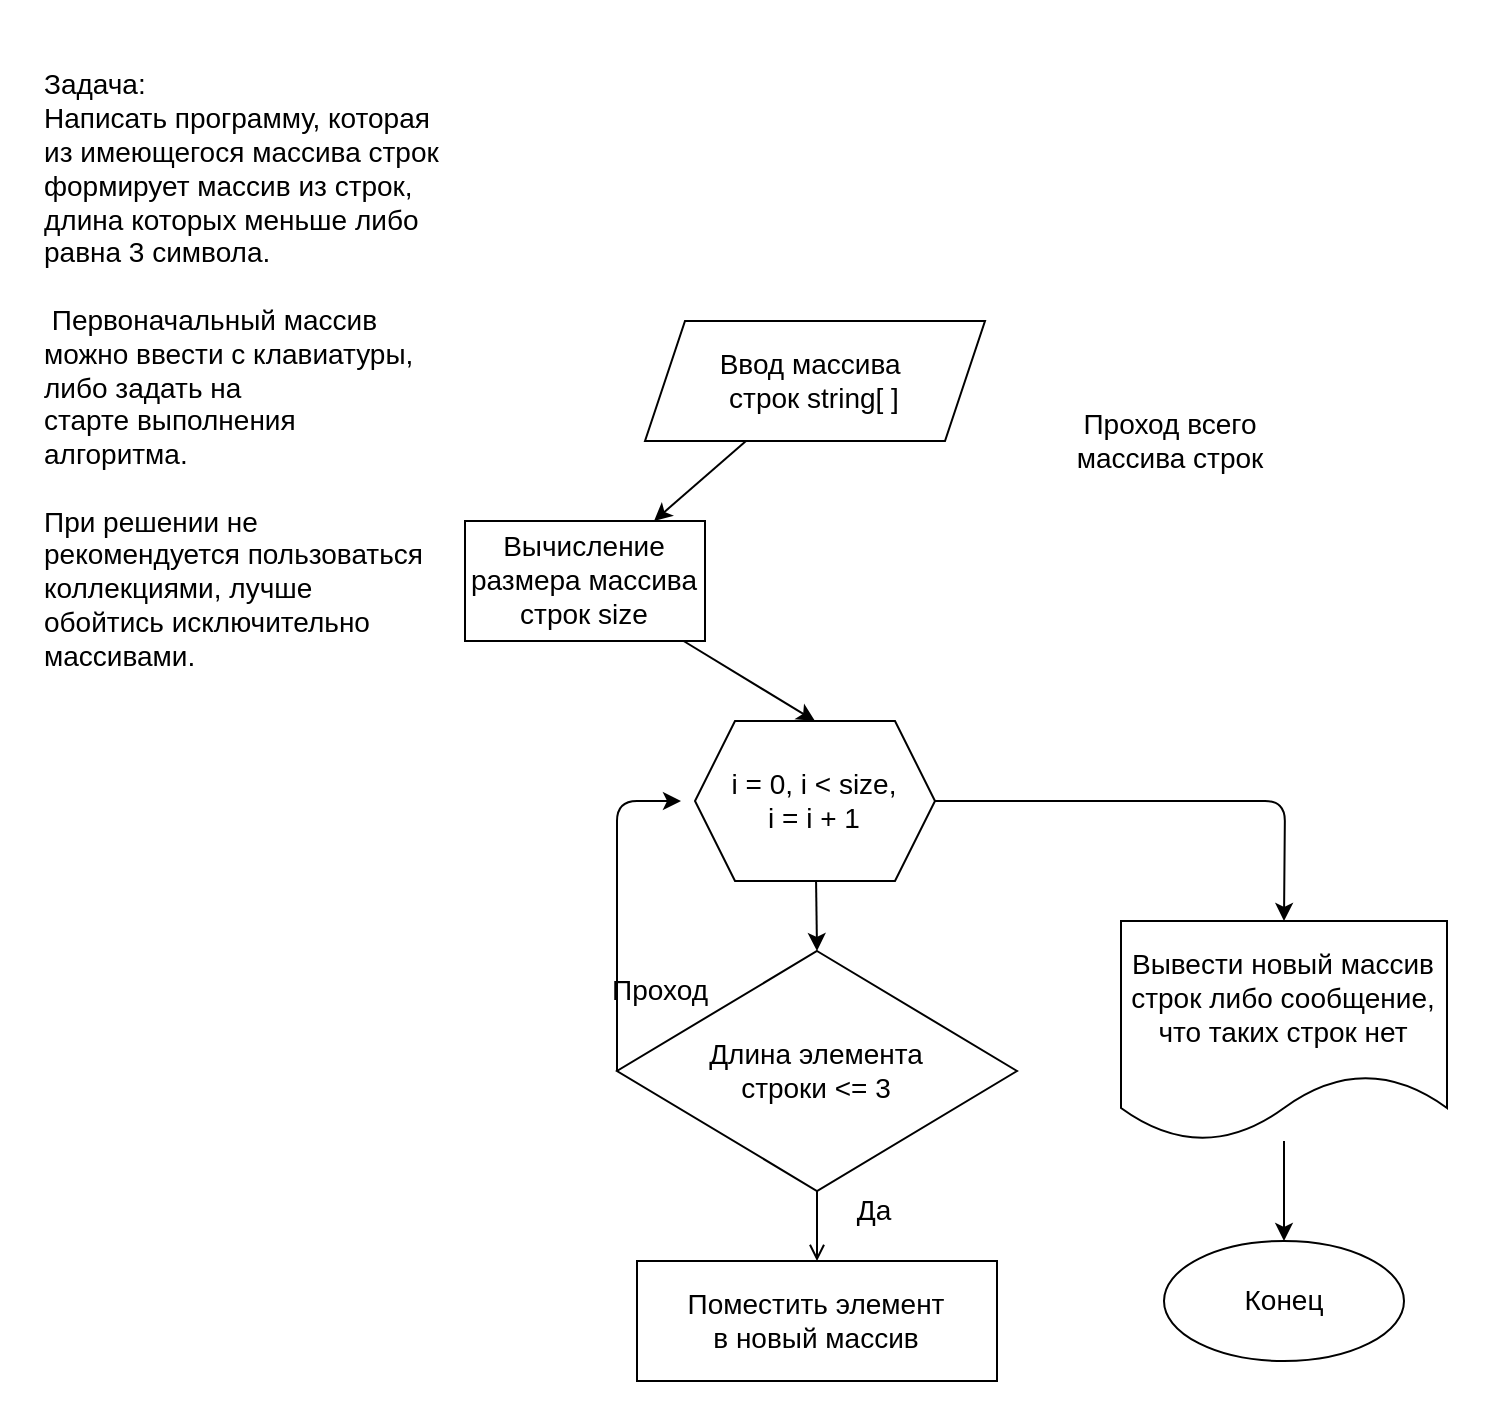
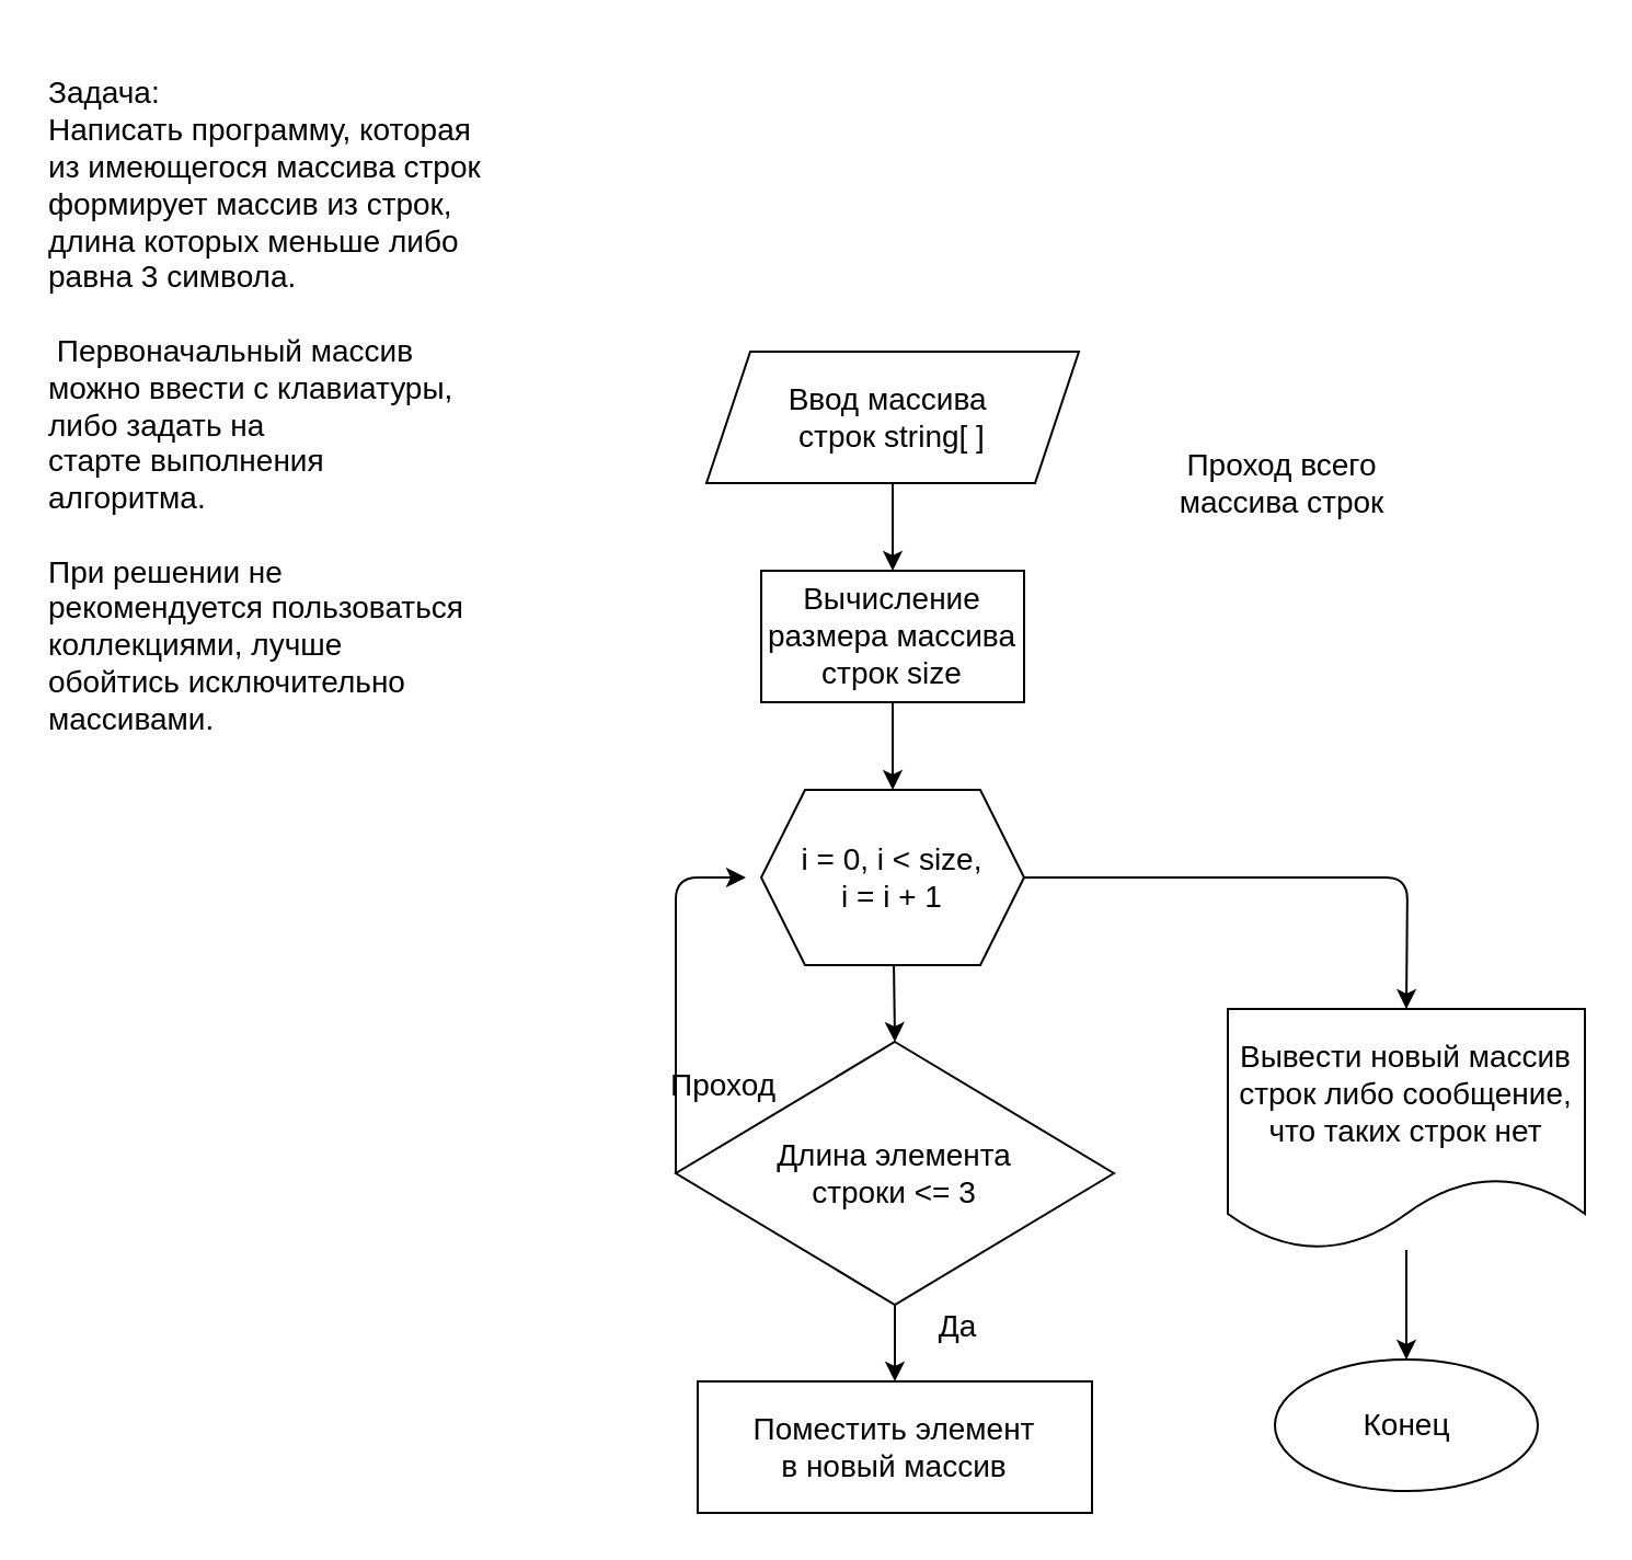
  <mxCell id="0" />
  <mxCell id="1" parent="0" />
  <mxCell id="2" value="&lt;div style=&quot;font-size: 14px;&quot;&gt;Задача:&amp;nbsp;&lt;/div&gt;&lt;div style=&quot;font-size: 14px;&quot;&gt;Написать программу, которая из имеющегося массива строк формирует массив из строк, длина которых&amp;nbsp;&lt;span style=&quot;font-size: 14px;&quot;&gt;меньше либо равна 3 символа.&lt;/span&gt;&lt;/div&gt;&lt;div style=&quot;font-size: 14px;&quot;&gt;&lt;span style=&quot;font-size: 14px;&quot;&gt;&lt;br style=&quot;font-size: 14px;&quot;&gt;&lt;/span&gt;&lt;/div&gt;&lt;div style=&quot;font-size: 14px;&quot;&gt;&lt;span style=&quot;font-size: 14px;&quot;&gt;&amp;nbsp;Первоначальный массив можно ввести с клавиатуры, либо задать на старте&amp;nbsp;&lt;/span&gt;&lt;span style=&quot;font-size: 14px;&quot;&gt;выполнения алгоритма.&amp;nbsp;&lt;/span&gt;&lt;/div&gt;&lt;div style=&quot;font-size: 14px;&quot;&gt;&lt;span style=&quot;font-size: 14px;&quot;&gt;&lt;br style=&quot;font-size: 14px;&quot;&gt;&lt;/span&gt;&lt;/div&gt;&lt;div style=&quot;font-size: 14px;&quot;&gt;&lt;span style=&quot;font-size: 14px;&quot;&gt;При решении не рекомендуется пользоваться коллекциями, лучше обойтись&amp;nbsp;&lt;/span&gt;&lt;span style=&quot;font-size: 14px;&quot;&gt;исключительно массивами.&lt;/span&gt;&lt;/div&gt;" style="text;html=1;strokeColor=none;fillColor=none;align=left;verticalAlign=middle;whiteSpace=wrap;rounded=0;fontSize=14;" parent="1" vertex="1"><mxGeometry x="20" y="20" width="200" height="330" as="geometry" /></mxCell>
  <mxCell id="3" value="" style="edgeStyle=none;html=1;fontSize=14;" edge="1" parent="1" source="4" target="14"><mxGeometry relative="1" as="geometry" /></mxCell>
  <mxCell id="4" value="&lt;div&gt;&lt;span&gt;Ввод массива&amp;nbsp;&lt;/span&gt;&lt;/div&gt;&lt;div&gt;&lt;span&gt;строк string[ ]&lt;/span&gt;&lt;/div&gt;" style="shape=parallelogram;perimeter=parallelogramPerimeter;whiteSpace=wrap;html=1;fixedSize=1;fontSize=14;" parent="1" vertex="1"><mxGeometry x="322" y="160" width="170" height="60" as="geometry" /></mxCell>
- <mxCell id="5" style="edgeStyle=none;html=1;exitX=0.5;exitY=1;exitDx=0;exitDy=0;entryX=0.5;entryY=0;entryDx=0;entryDy=0;fontSize=14;endArrow=open;" edge="1" parent="1" source="7" target="8"><mxGeometry relative="1" as="geometry" /></mxCell>
+ <mxCell id="5" style="edgeStyle=none;html=1;exitX=0.5;exitY=1;exitDx=0;exitDy=0;entryX=0.5;entryY=0;entryDx=0;entryDy=0;fontSize=14;" edge="1" parent="1" source="7" target="8"><mxGeometry relative="1" as="geometry" /></mxCell>
  <mxCell id="6" style="edgeStyle=none;html=1;fontSize=14;exitX=0;exitY=0.5;exitDx=0;exitDy=0;" edge="1" parent="1" source="7"><mxGeometry relative="1" as="geometry"><mxPoint x="340" y="400" as="targetPoint" /><Array as="points"><mxPoint x="308" y="400" /></Array></mxGeometry></mxCell>
  <mxCell id="7" value="Длина элемента &lt;br&gt;строки &amp;lt;= 3" style="rhombus;whiteSpace=wrap;html=1;fontSize=14;" parent="1" vertex="1"><mxGeometry x="308" y="475" width="200" height="120" as="geometry" /></mxCell>
  <mxCell id="8" value="Поместить элемент&lt;br&gt;в новый массив" style="whiteSpace=wrap;html=1;fontSize=14;" parent="1" vertex="1"><mxGeometry x="318" y="630" width="180" height="60" as="geometry" /></mxCell>
  <mxCell id="9" style="edgeStyle=none;html=1;entryX=0.5;entryY=0;entryDx=0;entryDy=0;fontSize=14;" edge="1" parent="1" source="11" target="7"><mxGeometry relative="1" as="geometry" /></mxCell>
  <mxCell id="10" value="" style="edgeStyle=none;html=1;fontSize=14;exitX=1;exitY=0.5;exitDx=0;exitDy=0;entryX=0.5;entryY=0;entryDx=0;entryDy=0;" edge="1" parent="1" source="11" target="18"><mxGeometry relative="1" as="geometry"><Array as="points"><mxPoint x="642" y="400" /></Array></mxGeometry></mxCell>
  <mxCell id="11" value="i = 0, i &amp;lt; size,&lt;br&gt;i = i + 1" style="shape=hexagon;perimeter=hexagonPerimeter2;whiteSpace=wrap;html=1;fixedSize=1;fontSize=14;" vertex="1" parent="1"><mxGeometry x="347" y="360" width="120" height="80" as="geometry" /></mxCell>
  <mxCell id="12" value="Проход всего массива строк" style="text;html=1;strokeColor=none;fillColor=none;align=center;verticalAlign=middle;whiteSpace=wrap;rounded=0;fontSize=14;" vertex="1" parent="1"><mxGeometry x="530" y="180" width="110" height="80" as="geometry" /></mxCell>
  <mxCell id="13" style="edgeStyle=none;html=1;entryX=0.5;entryY=0;entryDx=0;entryDy=0;fontSize=14;" edge="1" parent="1" source="14" target="11"><mxGeometry relative="1" as="geometry" /></mxCell>
- <mxCell id="14" value="Вычисление размера массива строк size" style="whiteSpace=wrap;html=1;fontSize=14;" vertex="1" parent="1"><mxGeometry x="232" y="260" width="120" height="60" as="geometry" /></mxCell>
+ <mxCell id="14" value="Вычисление размера массива строк size" style="whiteSpace=wrap;html=1;fontSize=14;" vertex="1" parent="1"><mxGeometry x="347" y="260" width="120" height="60" as="geometry" /></mxCell>
  <mxCell id="15" value="Да" style="text;html=1;strokeColor=none;fillColor=none;align=center;verticalAlign=middle;whiteSpace=wrap;rounded=0;fontSize=14;" vertex="1" parent="1"><mxGeometry x="407" y="590" width="60" height="30" as="geometry" /></mxCell>
  <mxCell id="16" value="Проход" style="text;html=1;strokeColor=none;fillColor=none;align=center;verticalAlign=middle;whiteSpace=wrap;rounded=0;fontSize=14;" vertex="1" parent="1"><mxGeometry x="300" y="480" width="60" height="30" as="geometry" /></mxCell>
  <mxCell id="17" value="" style="edgeStyle=none;html=1;fontSize=14;" edge="1" parent="1" source="18" target="19"><mxGeometry relative="1" as="geometry" /></mxCell>
  <mxCell id="18" value="Вывести новый массив строк либо сообщение, что таких строк нет" style="shape=document;whiteSpace=wrap;html=1;boundedLbl=1;fontSize=14;" vertex="1" parent="1"><mxGeometry x="560" y="460" width="163" height="110" as="geometry" /></mxCell>
  <mxCell id="19" value="Конец" style="ellipse;whiteSpace=wrap;html=1;fontSize=14;" vertex="1" parent="1"><mxGeometry x="581.5" y="620" width="120" height="60" as="geometry" /></mxCell>
